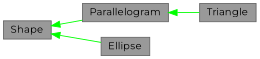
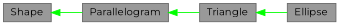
  digraph {
    fontname=Montserrat
    rankdir=LR
    node [color=gray40 fillcolor=grey60 fontcolor=black fontname=Montserrat fontsize=12 shape=box style=filled]
    edge [color=green dir=back fontname=Montserrat fontsize=12 labelfontname="Geist Mono" labelfontsize=12]
    n1 [height=0.2 label=Shape width=0.4]
    n2 [height=0.2 label=Parallelogram width=0.4]
    n3 [height=0.2 label=Ellipse width=0.4]
    n4 [height=0.2 label=Triangle width=0.4]
    n1 -> n2
-   n1 -> n3
+   n4 -> n3
    n2 -> n4
  }
